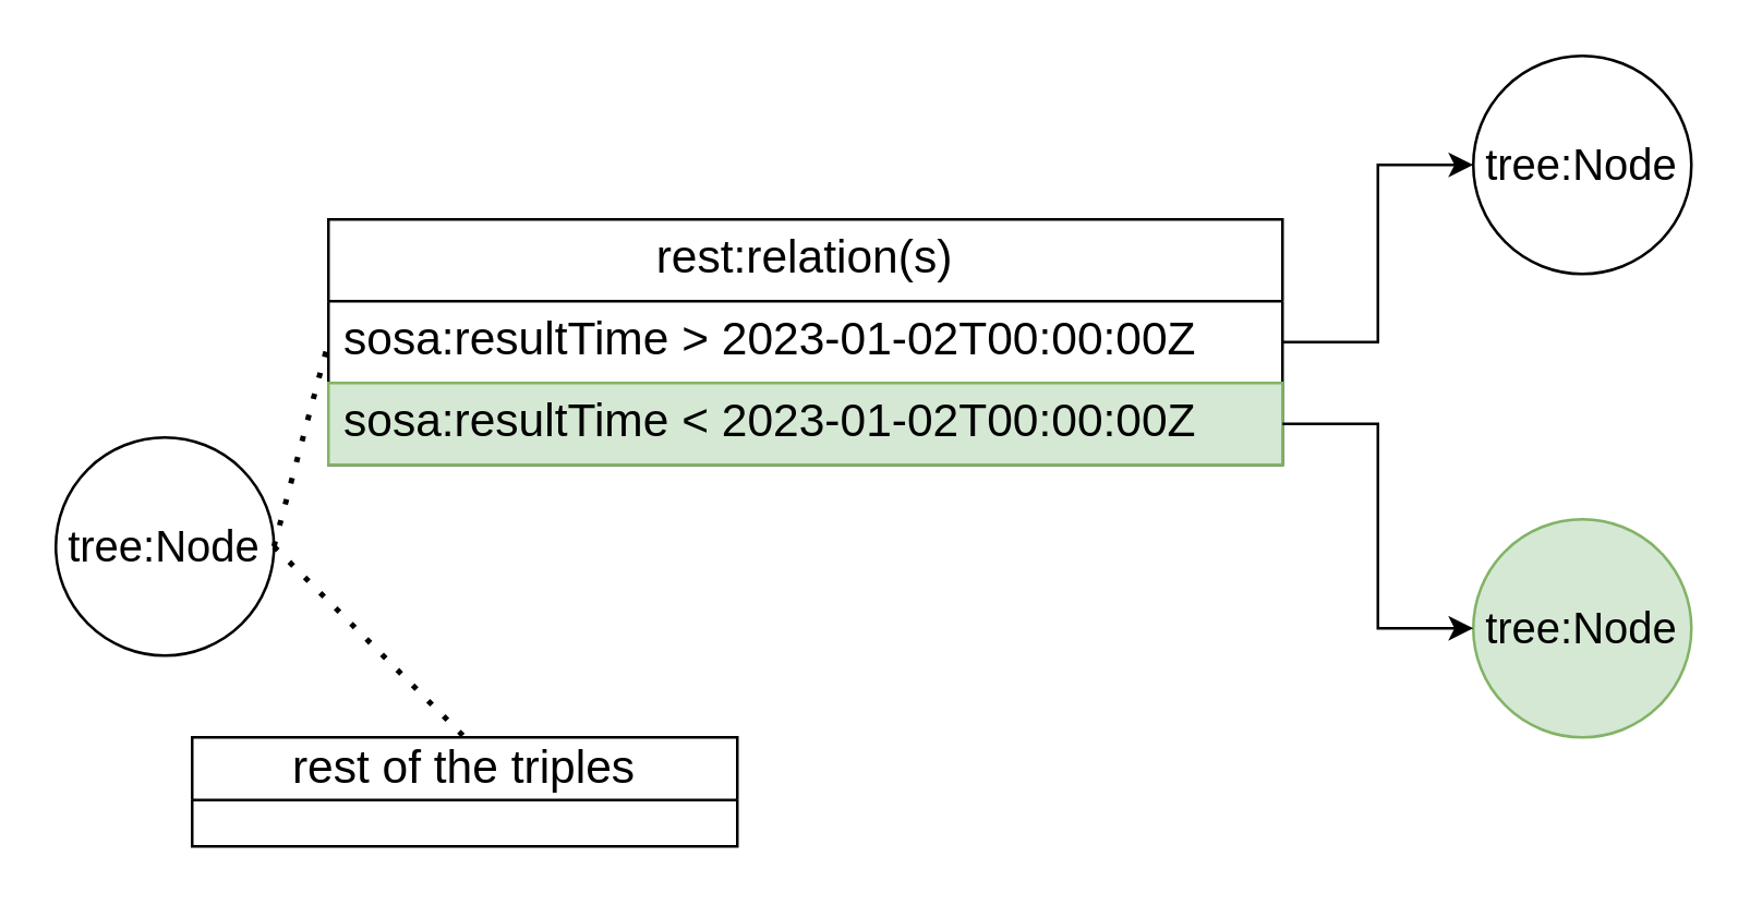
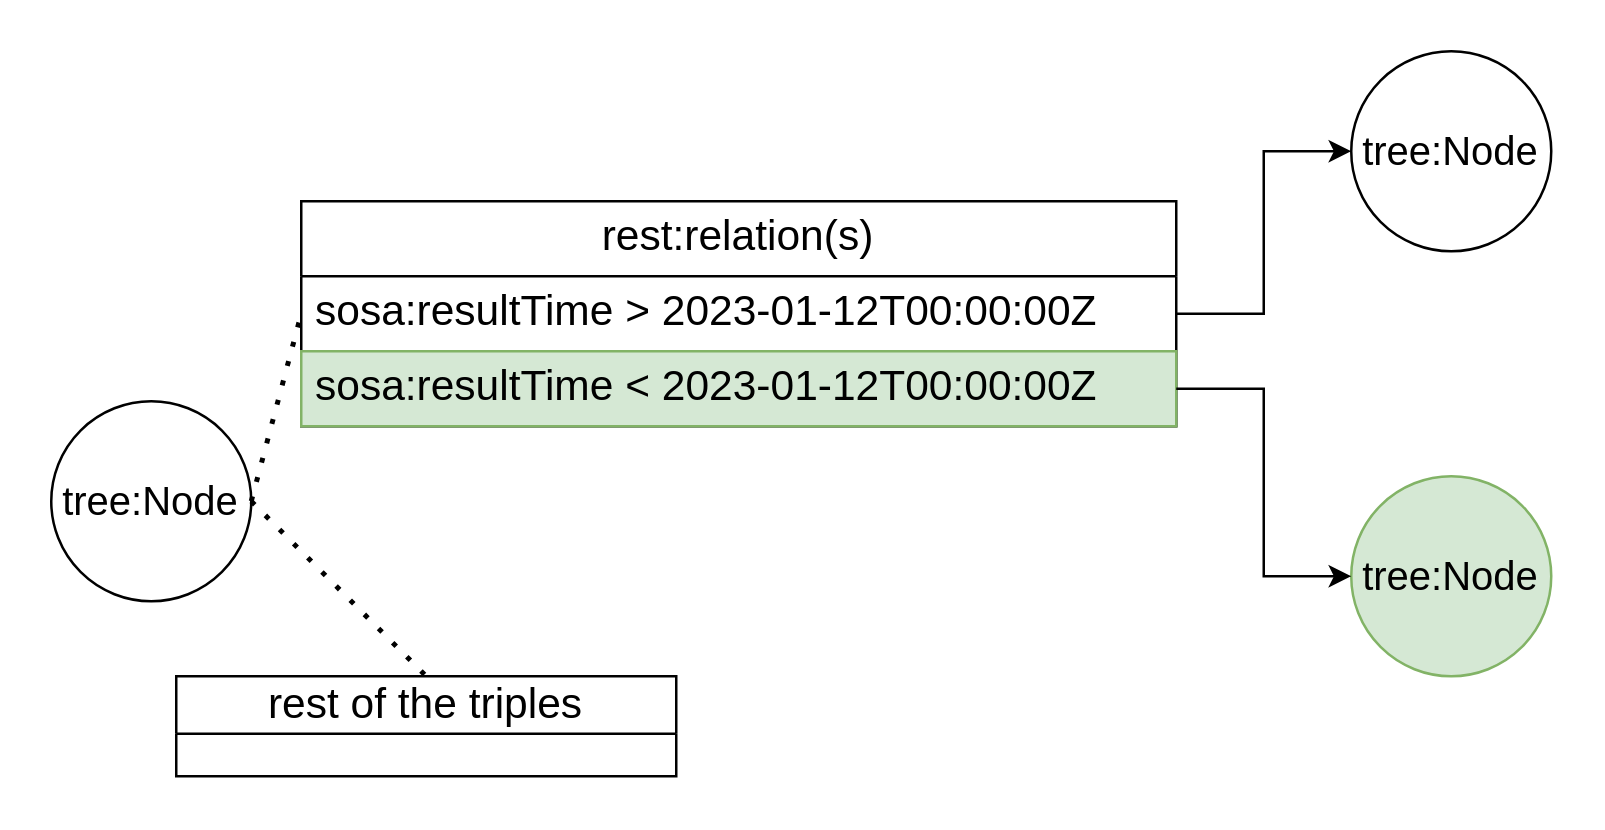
  <mxCell id="0" />
  <mxCell id="1" parent="0" />
  <mxCell id="2" value="&lt;font style=&quot;font-size: 16px;&quot;&gt;tree:Node&lt;/font&gt;" style="ellipse;whiteSpace=wrap;html=1;aspect=fixed;" parent="1" vertex="1"><mxGeometry x="20" y="160" width="80" height="80" as="geometry" /></mxCell>
  <mxCell id="3" value="&lt;font style=&quot;font-size: 17px;&quot;&gt;rest:relation(s)&lt;/font&gt;" style="swimlane;fontStyle=0;childLayout=stackLayout;horizontal=1;startSize=30;horizontalStack=0;resizeParent=1;resizeParentMax=0;resizeLast=0;collapsible=1;marginBottom=0;whiteSpace=wrap;html=1;" parent="1" vertex="1"><mxGeometry x="120" y="80" width="350" height="90" as="geometry" /></mxCell>
- <mxCell id="4" value="&lt;font style=&quot;font-size: 17px;&quot;&gt;sosa:resultTime &amp;gt;&amp;nbsp;2023-01-02T00:00:00Z&lt;/font&gt;" style="text;strokeColor=none;fillColor=none;align=left;verticalAlign=middle;spacingLeft=4;spacingRight=4;overflow=hidden;points=[[0,0.5],[1,0.5]];portConstraint=eastwest;rotatable=0;whiteSpace=wrap;html=1;" parent="3" vertex="1"><mxGeometry y="30" width="350" height="30" as="geometry" /></mxCell>
- <mxCell id="5" value="&lt;font style=&quot;font-size: 17px;&quot;&gt;sosa:resultTime &amp;lt;&amp;nbsp;2023-01-02T00:00:00Z&lt;/font&gt;" style="text;strokeColor=#82b366;fillColor=#d5e8d4;align=left;verticalAlign=middle;spacingLeft=4;spacingRight=4;overflow=hidden;points=[[0,0.5],[1,0.5]];portConstraint=eastwest;rotatable=0;whiteSpace=wrap;html=1;" parent="3" vertex="1"><mxGeometry y="60" width="350" height="30" as="geometry" /></mxCell>
+ <mxCell id="4" value="&lt;font style=&quot;font-size: 17px;&quot;&gt;sosa:resultTime &amp;gt;&amp;nbsp;2023-01-12T00:00:00Z&lt;/font&gt;" style="text;strokeColor=none;fillColor=none;align=left;verticalAlign=middle;spacingLeft=4;spacingRight=4;overflow=hidden;points=[[0,0.5],[1,0.5]];portConstraint=eastwest;rotatable=0;whiteSpace=wrap;html=1;" parent="3" vertex="1"><mxGeometry y="30" width="350" height="30" as="geometry" /></mxCell>
+ <mxCell id="5" value="&lt;font style=&quot;font-size: 17px;&quot;&gt;sosa:resultTime &amp;lt;&amp;nbsp;2023-01-12T00:00:00Z&lt;/font&gt;" style="text;strokeColor=#82b366;fillColor=#d5e8d4;align=left;verticalAlign=middle;spacingLeft=4;spacingRight=4;overflow=hidden;points=[[0,0.5],[1,0.5]];portConstraint=eastwest;rotatable=0;whiteSpace=wrap;html=1;" parent="3" vertex="1"><mxGeometry y="60" width="350" height="30" as="geometry" /></mxCell>
  <mxCell id="6" value="&lt;span style=&quot;font-weight: normal;&quot;&gt;&lt;font style=&quot;font-size: 17px;&quot;&gt;rest of the triples&lt;/font&gt;&lt;/span&gt;" style="swimlane;whiteSpace=wrap;html=1;startSize=23;" parent="1" vertex="1"><mxGeometry x="70" y="270" width="200" height="40" as="geometry" /></mxCell>
  <mxCell id="7" value="" style="endArrow=none;dashed=1;html=1;dashPattern=1 3;strokeWidth=2;rounded=0;exitX=1;exitY=0.5;exitDx=0;exitDy=0;entryX=0;entryY=0.5;entryDx=0;entryDy=0;" parent="1" source="2" target="4" edge="1"><mxGeometry width="50" height="50" relative="1" as="geometry"><mxPoint x="390" y="400" as="sourcePoint" /><mxPoint x="440" y="350" as="targetPoint" /></mxGeometry></mxCell>
  <mxCell id="8" value="" style="endArrow=none;dashed=1;html=1;dashPattern=1 3;strokeWidth=2;rounded=0;exitX=1;exitY=0.5;exitDx=0;exitDy=0;entryX=0.5;entryY=0;entryDx=0;entryDy=0;" parent="1" source="2" target="6" edge="1"><mxGeometry width="50" height="50" relative="1" as="geometry"><mxPoint x="390" y="400" as="sourcePoint" /><mxPoint x="440" y="350" as="targetPoint" /></mxGeometry></mxCell>
  <mxCell id="9" value="&lt;font style=&quot;font-size: 16px;&quot;&gt;tree:Node&lt;/font&gt;" style="ellipse;whiteSpace=wrap;html=1;aspect=fixed;" parent="1" vertex="1"><mxGeometry x="540" y="20" width="80" height="80" as="geometry" /></mxCell>
  <mxCell id="10" value="&lt;font style=&quot;font-size: 16px;&quot;&gt;tree:Node&lt;/font&gt;" style="ellipse;whiteSpace=wrap;html=1;aspect=fixed;fillColor=#d5e8d4;strokeColor=#82b366;" parent="1" vertex="1"><mxGeometry x="540" y="190" width="80" height="80" as="geometry" /></mxCell>
  <mxCell id="11" style="edgeStyle=orthogonalEdgeStyle;rounded=0;orthogonalLoop=1;jettySize=auto;html=1;entryX=0;entryY=0.5;entryDx=0;entryDy=0;" parent="1" source="4" target="9" edge="1"><mxGeometry relative="1" as="geometry" /></mxCell>
  <mxCell id="12" style="edgeStyle=orthogonalEdgeStyle;rounded=0;orthogonalLoop=1;jettySize=auto;html=1;entryX=0;entryY=0.5;entryDx=0;entryDy=0;" parent="1" source="5" target="10" edge="1"><mxGeometry relative="1" as="geometry" /></mxCell>
